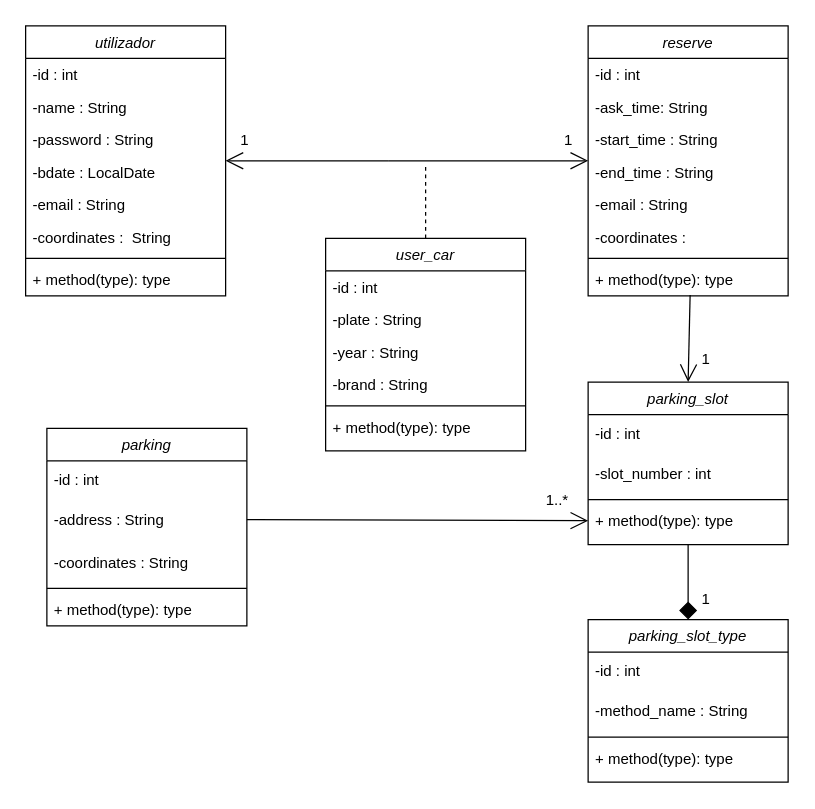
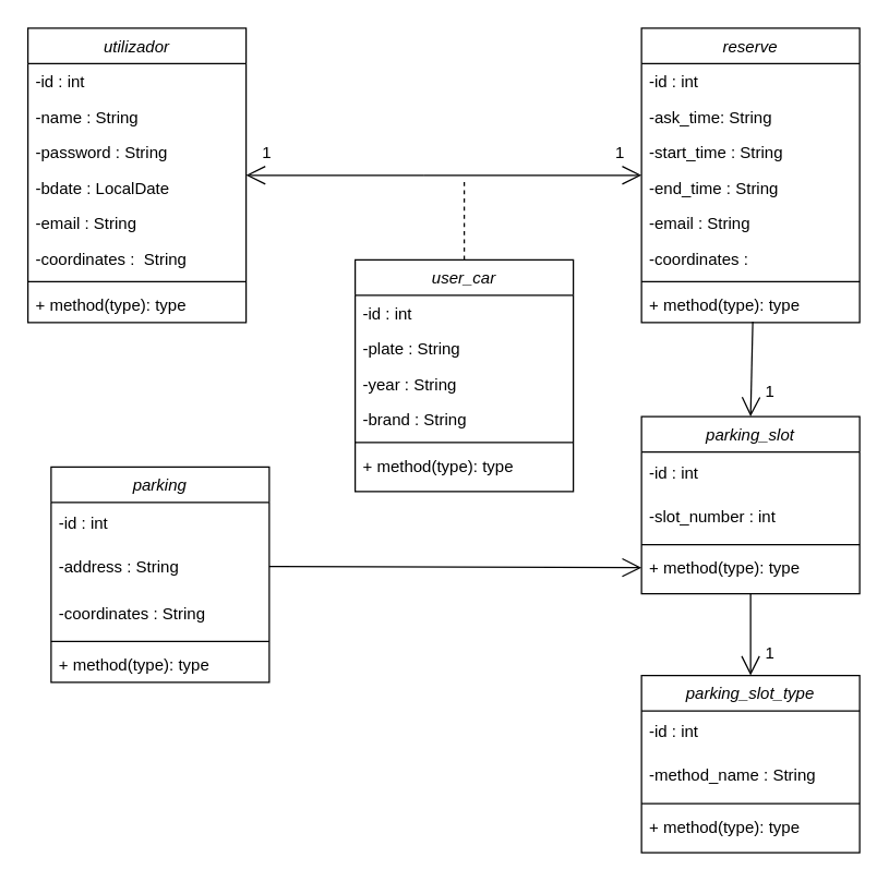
  <mxCell id="0" />
  <mxCell id="1" parent="0" />
  <mxCell id="2" value="utilizador" style="swimlane;fontStyle=2;align=center;verticalAlign=top;childLayout=stackLayout;horizontal=1;startSize=26;horizontalStack=0;resizeParent=1;resizeLast=0;collapsible=1;marginBottom=0;rounded=0;shadow=0;strokeWidth=1;" parent="1" vertex="1"><mxGeometry x="20" y="20" width="160" height="216" as="geometry"><mxRectangle x="230" y="140" width="160" height="26" as="alternateBounds" /></mxGeometry></mxCell>
  <mxCell id="3" value="-id : int" style="text;align=left;verticalAlign=top;spacingLeft=4;spacingRight=4;overflow=hidden;rotatable=0;points=[[0,0.5],[1,0.5]];portConstraint=eastwest;" parent="2" vertex="1"><mxGeometry y="26" width="160" height="26" as="geometry" /></mxCell>
  <mxCell id="4" value="-name : String" style="text;align=left;verticalAlign=top;spacingLeft=4;spacingRight=4;overflow=hidden;rotatable=0;points=[[0,0.5],[1,0.5]];portConstraint=eastwest;rounded=0;shadow=0;html=0;" parent="2" vertex="1"><mxGeometry y="52" width="160" height="26" as="geometry" /></mxCell>
  <mxCell id="5" value="-password : String" style="text;align=left;verticalAlign=top;spacingLeft=4;spacingRight=4;overflow=hidden;rotatable=0;points=[[0,0.5],[1,0.5]];portConstraint=eastwest;rounded=0;shadow=0;html=0;" parent="2" vertex="1"><mxGeometry y="78" width="160" height="26" as="geometry" /></mxCell>
  <mxCell id="6" value="-bdate : LocalDate" style="text;align=left;verticalAlign=top;spacingLeft=4;spacingRight=4;overflow=hidden;rotatable=0;points=[[0,0.5],[1,0.5]];portConstraint=eastwest;rounded=0;shadow=0;html=0;" parent="2" vertex="1"><mxGeometry y="104" width="160" height="26" as="geometry" /></mxCell>
  <mxCell id="7" value="-email : String" style="text;align=left;verticalAlign=top;spacingLeft=4;spacingRight=4;overflow=hidden;rotatable=0;points=[[0,0.5],[1,0.5]];portConstraint=eastwest;rounded=0;shadow=0;html=0;" parent="2" vertex="1"><mxGeometry y="130" width="160" height="26" as="geometry" /></mxCell>
  <mxCell id="8" value="-coordinates :  String" style="text;align=left;verticalAlign=top;spacingLeft=4;spacingRight=4;overflow=hidden;rotatable=0;points=[[0,0.5],[1,0.5]];portConstraint=eastwest;rounded=0;shadow=0;html=0;" parent="2" vertex="1"><mxGeometry y="156" width="160" height="26" as="geometry" /></mxCell>
  <mxCell id="9" value="" style="line;html=1;strokeWidth=1;align=left;verticalAlign=middle;spacingTop=-1;spacingLeft=3;spacingRight=3;rotatable=0;labelPosition=right;points=[];portConstraint=eastwest;" parent="2" vertex="1"><mxGeometry y="182" width="160" height="8" as="geometry" /></mxCell>
  <mxCell id="10" value="+ method(type): type" style="text;align=left;verticalAlign=top;spacingLeft=4;spacingRight=4;overflow=hidden;rotatable=0;points=[[0,0.5],[1,0.5]];portConstraint=eastwest;" parent="2" vertex="1"><mxGeometry y="190" width="160" height="26" as="geometry" /></mxCell>
  <mxCell id="11" value="user_car" style="swimlane;fontStyle=2;align=center;verticalAlign=top;childLayout=stackLayout;horizontal=1;startSize=26;horizontalStack=0;resizeParent=1;resizeLast=0;collapsible=1;marginBottom=0;rounded=0;shadow=0;strokeWidth=1;" parent="1" vertex="1"><mxGeometry x="260" y="190" width="160" height="170" as="geometry"><mxRectangle x="230" y="140" width="160" height="26" as="alternateBounds" /></mxGeometry></mxCell>
  <mxCell id="12" value="-id : int" style="text;align=left;verticalAlign=top;spacingLeft=4;spacingRight=4;overflow=hidden;rotatable=0;points=[[0,0.5],[1,0.5]];portConstraint=eastwest;" parent="11" vertex="1"><mxGeometry y="26" width="160" height="26" as="geometry" /></mxCell>
  <mxCell id="13" value="-plate : String" style="text;align=left;verticalAlign=top;spacingLeft=4;spacingRight=4;overflow=hidden;rotatable=0;points=[[0,0.5],[1,0.5]];portConstraint=eastwest;rounded=0;shadow=0;html=0;" parent="11" vertex="1"><mxGeometry y="52" width="160" height="26" as="geometry" /></mxCell>
  <mxCell id="14" value="-year : String" style="text;align=left;verticalAlign=top;spacingLeft=4;spacingRight=4;overflow=hidden;rotatable=0;points=[[0,0.5],[1,0.5]];portConstraint=eastwest;rounded=0;shadow=0;html=0;" parent="11" vertex="1"><mxGeometry y="78" width="160" height="26" as="geometry" /></mxCell>
  <mxCell id="15" value="-brand : String" style="text;align=left;verticalAlign=top;spacingLeft=4;spacingRight=4;overflow=hidden;rotatable=0;points=[[0,0.5],[1,0.5]];portConstraint=eastwest;rounded=0;shadow=0;html=0;" parent="11" vertex="1"><mxGeometry y="104" width="160" height="26" as="geometry" /></mxCell>
  <mxCell id="16" value="" style="line;html=1;strokeWidth=1;align=left;verticalAlign=middle;spacingTop=-1;spacingLeft=3;spacingRight=3;rotatable=0;labelPosition=right;points=[];portConstraint=eastwest;" parent="11" vertex="1"><mxGeometry y="130" width="160" height="8" as="geometry" /></mxCell>
  <mxCell id="17" value="+ method(type): type" style="text;align=left;verticalAlign=top;spacingLeft=4;spacingRight=4;overflow=hidden;rotatable=0;points=[[0,0.5],[1,0.5]];portConstraint=eastwest;" parent="11" vertex="1"><mxGeometry y="138" width="160" height="26" as="geometry" /></mxCell>
  <mxCell id="18" value="reserve" style="swimlane;fontStyle=2;align=center;verticalAlign=top;childLayout=stackLayout;horizontal=1;startSize=26;horizontalStack=0;resizeParent=1;resizeLast=0;collapsible=1;marginBottom=0;rounded=0;shadow=0;strokeWidth=1;" parent="1" vertex="1"><mxGeometry x="470" y="20" width="160" height="216" as="geometry"><mxRectangle x="573" y="60" width="160" height="26" as="alternateBounds" /></mxGeometry></mxCell>
  <mxCell id="19" value="-id : int" style="text;align=left;verticalAlign=top;spacingLeft=4;spacingRight=4;overflow=hidden;rotatable=0;points=[[0,0.5],[1,0.5]];portConstraint=eastwest;" parent="18" vertex="1"><mxGeometry y="26" width="160" height="26" as="geometry" /></mxCell>
  <mxCell id="20" value="-ask_time: String" style="text;align=left;verticalAlign=top;spacingLeft=4;spacingRight=4;overflow=hidden;rotatable=0;points=[[0,0.5],[1,0.5]];portConstraint=eastwest;rounded=0;shadow=0;html=0;" parent="18" vertex="1"><mxGeometry y="52" width="160" height="26" as="geometry" /></mxCell>
  <mxCell id="21" value="-start_time : String" style="text;align=left;verticalAlign=top;spacingLeft=4;spacingRight=4;overflow=hidden;rotatable=0;points=[[0,0.5],[1,0.5]];portConstraint=eastwest;rounded=0;shadow=0;html=0;" parent="18" vertex="1"><mxGeometry y="78" width="160" height="26" as="geometry" /></mxCell>
  <mxCell id="22" value="-end_time : String" style="text;align=left;verticalAlign=top;spacingLeft=4;spacingRight=4;overflow=hidden;rotatable=0;points=[[0,0.5],[1,0.5]];portConstraint=eastwest;rounded=0;shadow=0;html=0;" parent="18" vertex="1"><mxGeometry y="104" width="160" height="26" as="geometry" /></mxCell>
  <mxCell id="23" value="-email : String" style="text;align=left;verticalAlign=top;spacingLeft=4;spacingRight=4;overflow=hidden;rotatable=0;points=[[0,0.5],[1,0.5]];portConstraint=eastwest;rounded=0;shadow=0;html=0;" parent="18" vertex="1"><mxGeometry y="130" width="160" height="26" as="geometry" /></mxCell>
  <mxCell id="24" value="-coordinates : " style="text;align=left;verticalAlign=top;spacingLeft=4;spacingRight=4;overflow=hidden;rotatable=0;points=[[0,0.5],[1,0.5]];portConstraint=eastwest;rounded=0;shadow=0;html=0;" parent="18" vertex="1"><mxGeometry y="156" width="160" height="26" as="geometry" /></mxCell>
  <mxCell id="25" value="" style="line;html=1;strokeWidth=1;align=left;verticalAlign=middle;spacingTop=-1;spacingLeft=3;spacingRight=3;rotatable=0;labelPosition=right;points=[];portConstraint=eastwest;" parent="18" vertex="1"><mxGeometry y="182" width="160" height="8" as="geometry" /></mxCell>
  <mxCell id="26" value="+ method(type): type" style="text;align=left;verticalAlign=top;spacingLeft=4;spacingRight=4;overflow=hidden;rotatable=0;points=[[0,0.5],[1,0.5]];portConstraint=eastwest;" parent="18" vertex="1"><mxGeometry y="190" width="160" height="26" as="geometry" /></mxCell>
  <mxCell id="27" value="parking_slot" style="swimlane;fontStyle=2;align=center;verticalAlign=top;childLayout=stackLayout;horizontal=1;startSize=26;horizontalStack=0;resizeParent=1;resizeLast=0;collapsible=1;marginBottom=0;rounded=0;shadow=0;strokeWidth=1;" parent="1" vertex="1"><mxGeometry x="470" y="305" width="160" height="130" as="geometry"><mxRectangle x="230" y="140" width="160" height="26" as="alternateBounds" /></mxGeometry></mxCell>
  <mxCell id="28" value="-id : int" style="text;strokeColor=none;fillColor=none;align=left;verticalAlign=middle;spacingLeft=4;spacingRight=4;overflow=hidden;points=[[0,0.5],[1,0.5]];portConstraint=eastwest;rotatable=0;" parent="27" vertex="1"><mxGeometry y="26" width="160" height="30" as="geometry" /></mxCell>
  <mxCell id="29" value="-slot_number : int" style="text;strokeColor=none;fillColor=none;align=left;verticalAlign=middle;spacingLeft=4;spacingRight=4;overflow=hidden;points=[[0,0.5],[1,0.5]];portConstraint=eastwest;rotatable=0;" parent="27" vertex="1"><mxGeometry y="56" width="160" height="34" as="geometry" /></mxCell>
  <mxCell id="30" value="" style="line;html=1;strokeWidth=1;align=left;verticalAlign=middle;spacingTop=-1;spacingLeft=3;spacingRight=3;rotatable=0;labelPosition=right;points=[];portConstraint=eastwest;" parent="27" vertex="1"><mxGeometry y="90" width="160" height="8" as="geometry" /></mxCell>
  <mxCell id="31" value="+ method(type): type" style="text;align=left;verticalAlign=top;spacingLeft=4;spacingRight=4;overflow=hidden;rotatable=0;points=[[0,0.5],[1,0.5]];portConstraint=eastwest;" parent="27" vertex="1"><mxGeometry y="98" width="160" height="26" as="geometry" /></mxCell>
  <mxCell id="32" value="parking_slot_type" style="swimlane;fontStyle=2;align=center;verticalAlign=top;childLayout=stackLayout;horizontal=1;startSize=26;horizontalStack=0;resizeParent=1;resizeLast=0;collapsible=1;marginBottom=0;rounded=0;shadow=0;strokeWidth=1;" parent="1" vertex="1"><mxGeometry x="470" y="495" width="160" height="130" as="geometry"><mxRectangle x="230" y="140" width="160" height="26" as="alternateBounds" /></mxGeometry></mxCell>
  <mxCell id="33" value="-id : int" style="text;strokeColor=none;fillColor=none;align=left;verticalAlign=middle;spacingLeft=4;spacingRight=4;overflow=hidden;points=[[0,0.5],[1,0.5]];portConstraint=eastwest;rotatable=0;" parent="32" vertex="1"><mxGeometry y="26" width="160" height="30" as="geometry" /></mxCell>
  <mxCell id="34" value="-method_name : String" style="text;strokeColor=none;fillColor=none;align=left;verticalAlign=middle;spacingLeft=4;spacingRight=4;overflow=hidden;points=[[0,0.5],[1,0.5]];portConstraint=eastwest;rotatable=0;" parent="32" vertex="1"><mxGeometry y="56" width="160" height="34" as="geometry" /></mxCell>
  <mxCell id="35" value="" style="line;html=1;strokeWidth=1;align=left;verticalAlign=middle;spacingTop=-1;spacingLeft=3;spacingRight=3;rotatable=0;labelPosition=right;points=[];portConstraint=eastwest;" parent="32" vertex="1"><mxGeometry y="90" width="160" height="8" as="geometry" /></mxCell>
  <mxCell id="36" value="+ method(type): type" style="text;align=left;verticalAlign=top;spacingLeft=4;spacingRight=4;overflow=hidden;rotatable=0;points=[[0,0.5],[1,0.5]];portConstraint=eastwest;" parent="32" vertex="1"><mxGeometry y="98" width="160" height="26" as="geometry" /></mxCell>
  <mxCell id="37" value="parking" style="swimlane;fontStyle=2;align=center;verticalAlign=top;childLayout=stackLayout;horizontal=1;startSize=26;horizontalStack=0;resizeParent=1;resizeLast=0;collapsible=1;marginBottom=0;rounded=0;shadow=0;strokeWidth=1;" parent="1" vertex="1"><mxGeometry x="37" y="342" width="160" height="158" as="geometry"><mxRectangle x="230" y="140" width="160" height="26" as="alternateBounds" /></mxGeometry></mxCell>
  <mxCell id="38" value="-id : int" style="text;strokeColor=none;fillColor=none;align=left;verticalAlign=middle;spacingLeft=4;spacingRight=4;overflow=hidden;points=[[0,0.5],[1,0.5]];portConstraint=eastwest;rotatable=0;" parent="37" vertex="1"><mxGeometry y="26" width="160" height="30" as="geometry" /></mxCell>
  <mxCell id="39" value="-address : String" style="text;strokeColor=none;fillColor=none;align=left;verticalAlign=middle;spacingLeft=4;spacingRight=4;overflow=hidden;points=[[0,0.5],[1,0.5]];portConstraint=eastwest;rotatable=0;" parent="37" vertex="1"><mxGeometry y="56" width="160" height="34" as="geometry" /></mxCell>
  <mxCell id="40" value="-coordinates : String" style="text;strokeColor=none;fillColor=none;align=left;verticalAlign=middle;spacingLeft=4;spacingRight=4;overflow=hidden;points=[[0,0.5],[1,0.5]];portConstraint=eastwest;rotatable=0;" parent="37" vertex="1"><mxGeometry y="90" width="160" height="34" as="geometry" /></mxCell>
  <mxCell id="41" value="" style="line;html=1;strokeWidth=1;align=left;verticalAlign=middle;spacingTop=-1;spacingLeft=3;spacingRight=3;rotatable=0;labelPosition=right;points=[];portConstraint=eastwest;" parent="37" vertex="1"><mxGeometry y="124" width="160" height="8" as="geometry" /></mxCell>
  <mxCell id="42" value="+ method(type): type" style="text;align=left;verticalAlign=top;spacingLeft=4;spacingRight=4;overflow=hidden;rotatable=0;points=[[0,0.5],[1,0.5]];portConstraint=eastwest;" parent="37" vertex="1"><mxGeometry y="132" width="160" height="26" as="geometry" /></mxCell>
  <mxCell id="43" value="" style="endArrow=open;endFill=1;endSize=12;html=1;rounded=0;" edge="1" parent="1"><mxGeometry width="160" relative="1" as="geometry"><mxPoint x="310" y="128" as="sourcePoint" /><mxPoint x="470" y="128" as="targetPoint" /></mxGeometry></mxCell>
  <mxCell id="44" value="" style="endArrow=open;endFill=1;endSize=12;html=1;rounded=0;" edge="1" parent="1"><mxGeometry width="160" relative="1" as="geometry"><mxPoint x="310" y="128" as="sourcePoint" /><mxPoint x="180" y="128" as="targetPoint" /></mxGeometry></mxCell>
  <mxCell id="45" value="1" style="text;html=1;align=center;verticalAlign=middle;resizable=0;points=[];autosize=1;strokeColor=none;fillColor=none;" vertex="1" parent="1"><mxGeometry x="185" y="102" width="20" height="20" as="geometry" /></mxCell>
  <mxCell id="46" value="1" style="text;html=1;align=center;verticalAlign=middle;resizable=0;points=[];autosize=1;strokeColor=none;fillColor=none;" vertex="1" parent="1"><mxGeometry x="444" y="102" width="20" height="20" as="geometry" /></mxCell>
  <mxCell id="47" value="" style="endArrow=none;dashed=1;html=1;rounded=0;exitX=0.5;exitY=0;exitDx=0;exitDy=0;" edge="1" parent="1" source="11"><mxGeometry width="50" height="50" relative="1" as="geometry"><mxPoint x="420" y="270" as="sourcePoint" /><mxPoint x="340" y="130" as="targetPoint" /></mxGeometry></mxCell>
  <mxCell id="48" value="" style="endArrow=open;endFill=1;endSize=12;html=1;rounded=0;exitX=0.51;exitY=0.977;exitDx=0;exitDy=0;exitPerimeter=0;entryX=0.5;entryY=0;entryDx=0;entryDy=0;" edge="1" parent="1" source="26" target="27"><mxGeometry width="160" relative="1" as="geometry"><mxPoint x="610" y="300" as="sourcePoint" /><mxPoint x="552" y="276" as="targetPoint" /></mxGeometry></mxCell>
  <mxCell id="49" value="1" style="text;html=1;align=center;verticalAlign=middle;resizable=0;points=[];autosize=1;strokeColor=none;fillColor=none;" vertex="1" parent="1"><mxGeometry x="554" y="277" width="20" height="20" as="geometry" /></mxCell>
  <mxCell id="50" value="" style="endArrow=open;endFill=1;endSize=12;html=1;rounded=0;exitX=1;exitY=0.5;exitDx=0;exitDy=0;entryX=0;entryY=0.5;entryDx=0;entryDy=0;" edge="1" parent="1" source="39" target="31"><mxGeometry width="160" relative="1" as="geometry"><mxPoint x="339.5" y="464" as="sourcePoint" /><mxPoint x="411" y="430" as="targetPoint" /></mxGeometry></mxCell>
- <mxCell id="51" value="1..*" style="text;html=1;align=center;verticalAlign=middle;resizable=0;points=[];autosize=1;strokeColor=none;fillColor=none;" vertex="1" parent="1"><mxGeometry x="430" y="390" width="30" height="20" as="geometry" /></mxCell>
  <mxCell id="52" value="1" style="text;html=1;align=center;verticalAlign=middle;resizable=0;points=[];autosize=1;strokeColor=none;fillColor=none;" vertex="1" parent="1"><mxGeometry x="554" y="469" width="20" height="20" as="geometry" /></mxCell>
- <mxCell id="53" value="" style="endArrow=diamond;endFill=1;endSize=12;html=1;rounded=0;entryX=0.5;entryY=0;entryDx=0;entryDy=0;exitX=0.5;exitY=1;exitDx=0;exitDy=0;" edge="1" parent="1" source="27" target="32"><mxGeometry width="160" relative="1" as="geometry"><mxPoint x="406" y="466" as="sourcePoint" /><mxPoint x="260" y="658" as="targetPoint" /></mxGeometry></mxCell>
+ <mxCell id="53" value="" style="endArrow=open;endFill=1;endSize=12;html=1;rounded=0;entryX=0.5;entryY=0;entryDx=0;entryDy=0;exitX=0.5;exitY=1;exitDx=0;exitDy=0;" edge="1" parent="1" source="27" target="32"><mxGeometry width="160" relative="1" as="geometry"><mxPoint x="406" y="466" as="sourcePoint" /><mxPoint x="260" y="658" as="targetPoint" /></mxGeometry></mxCell>
